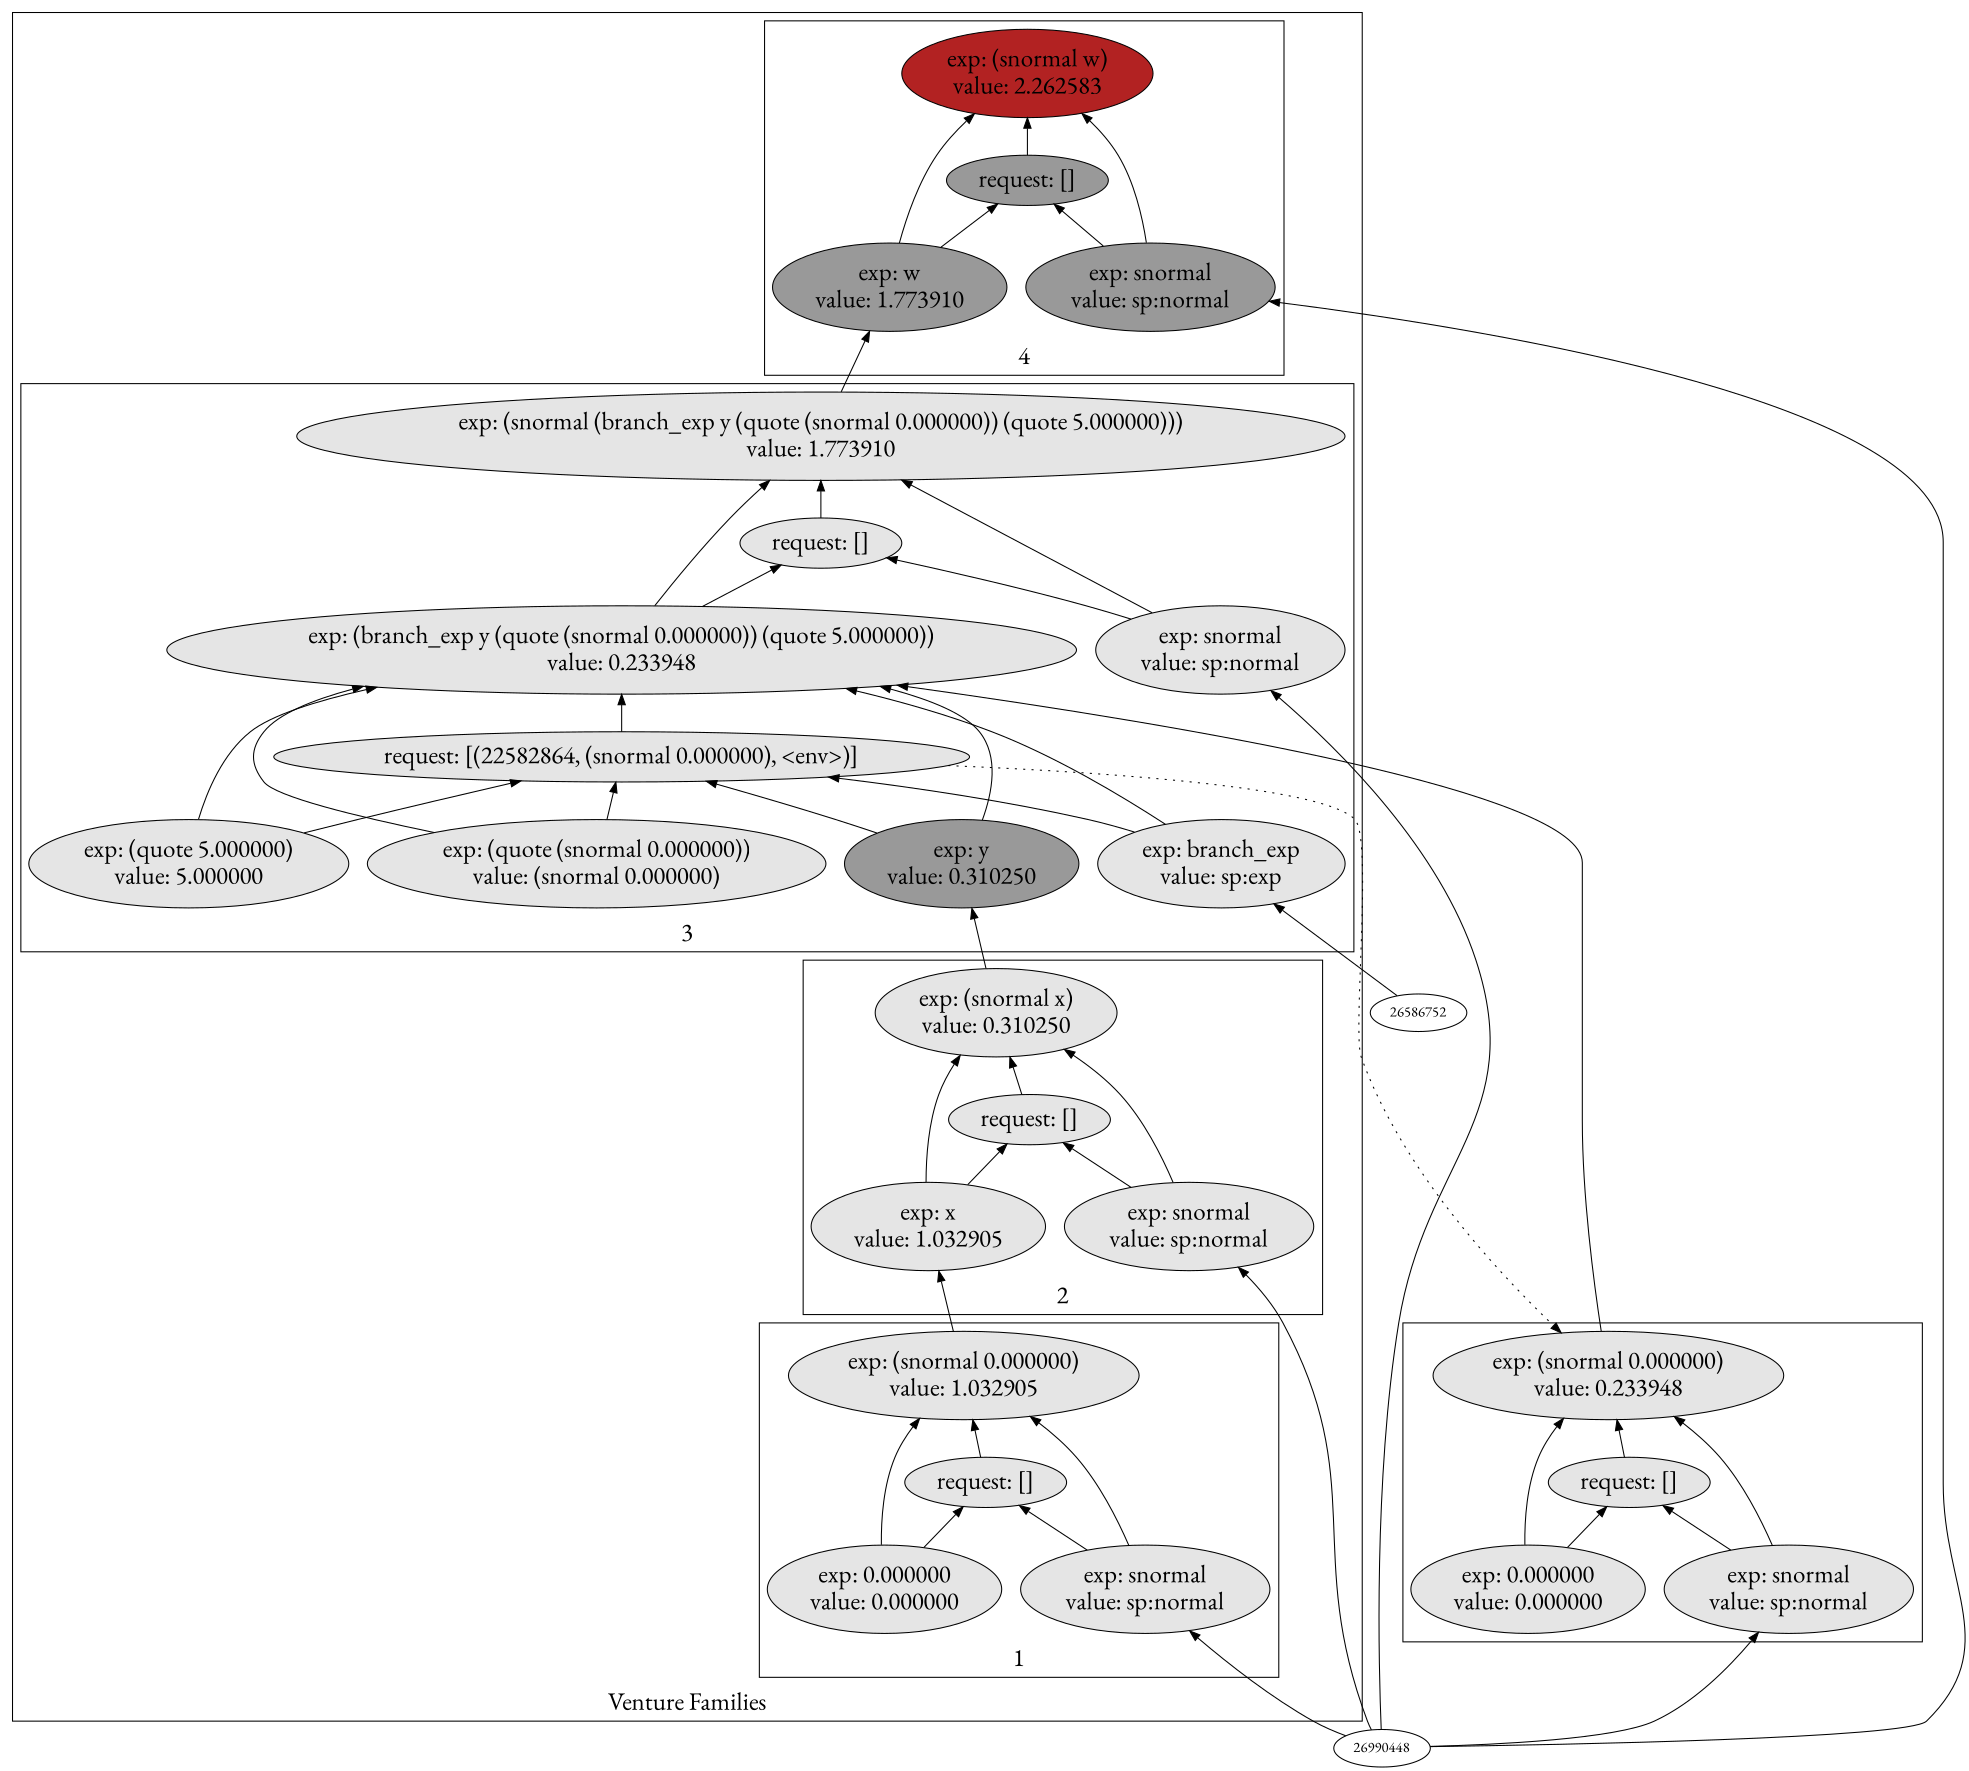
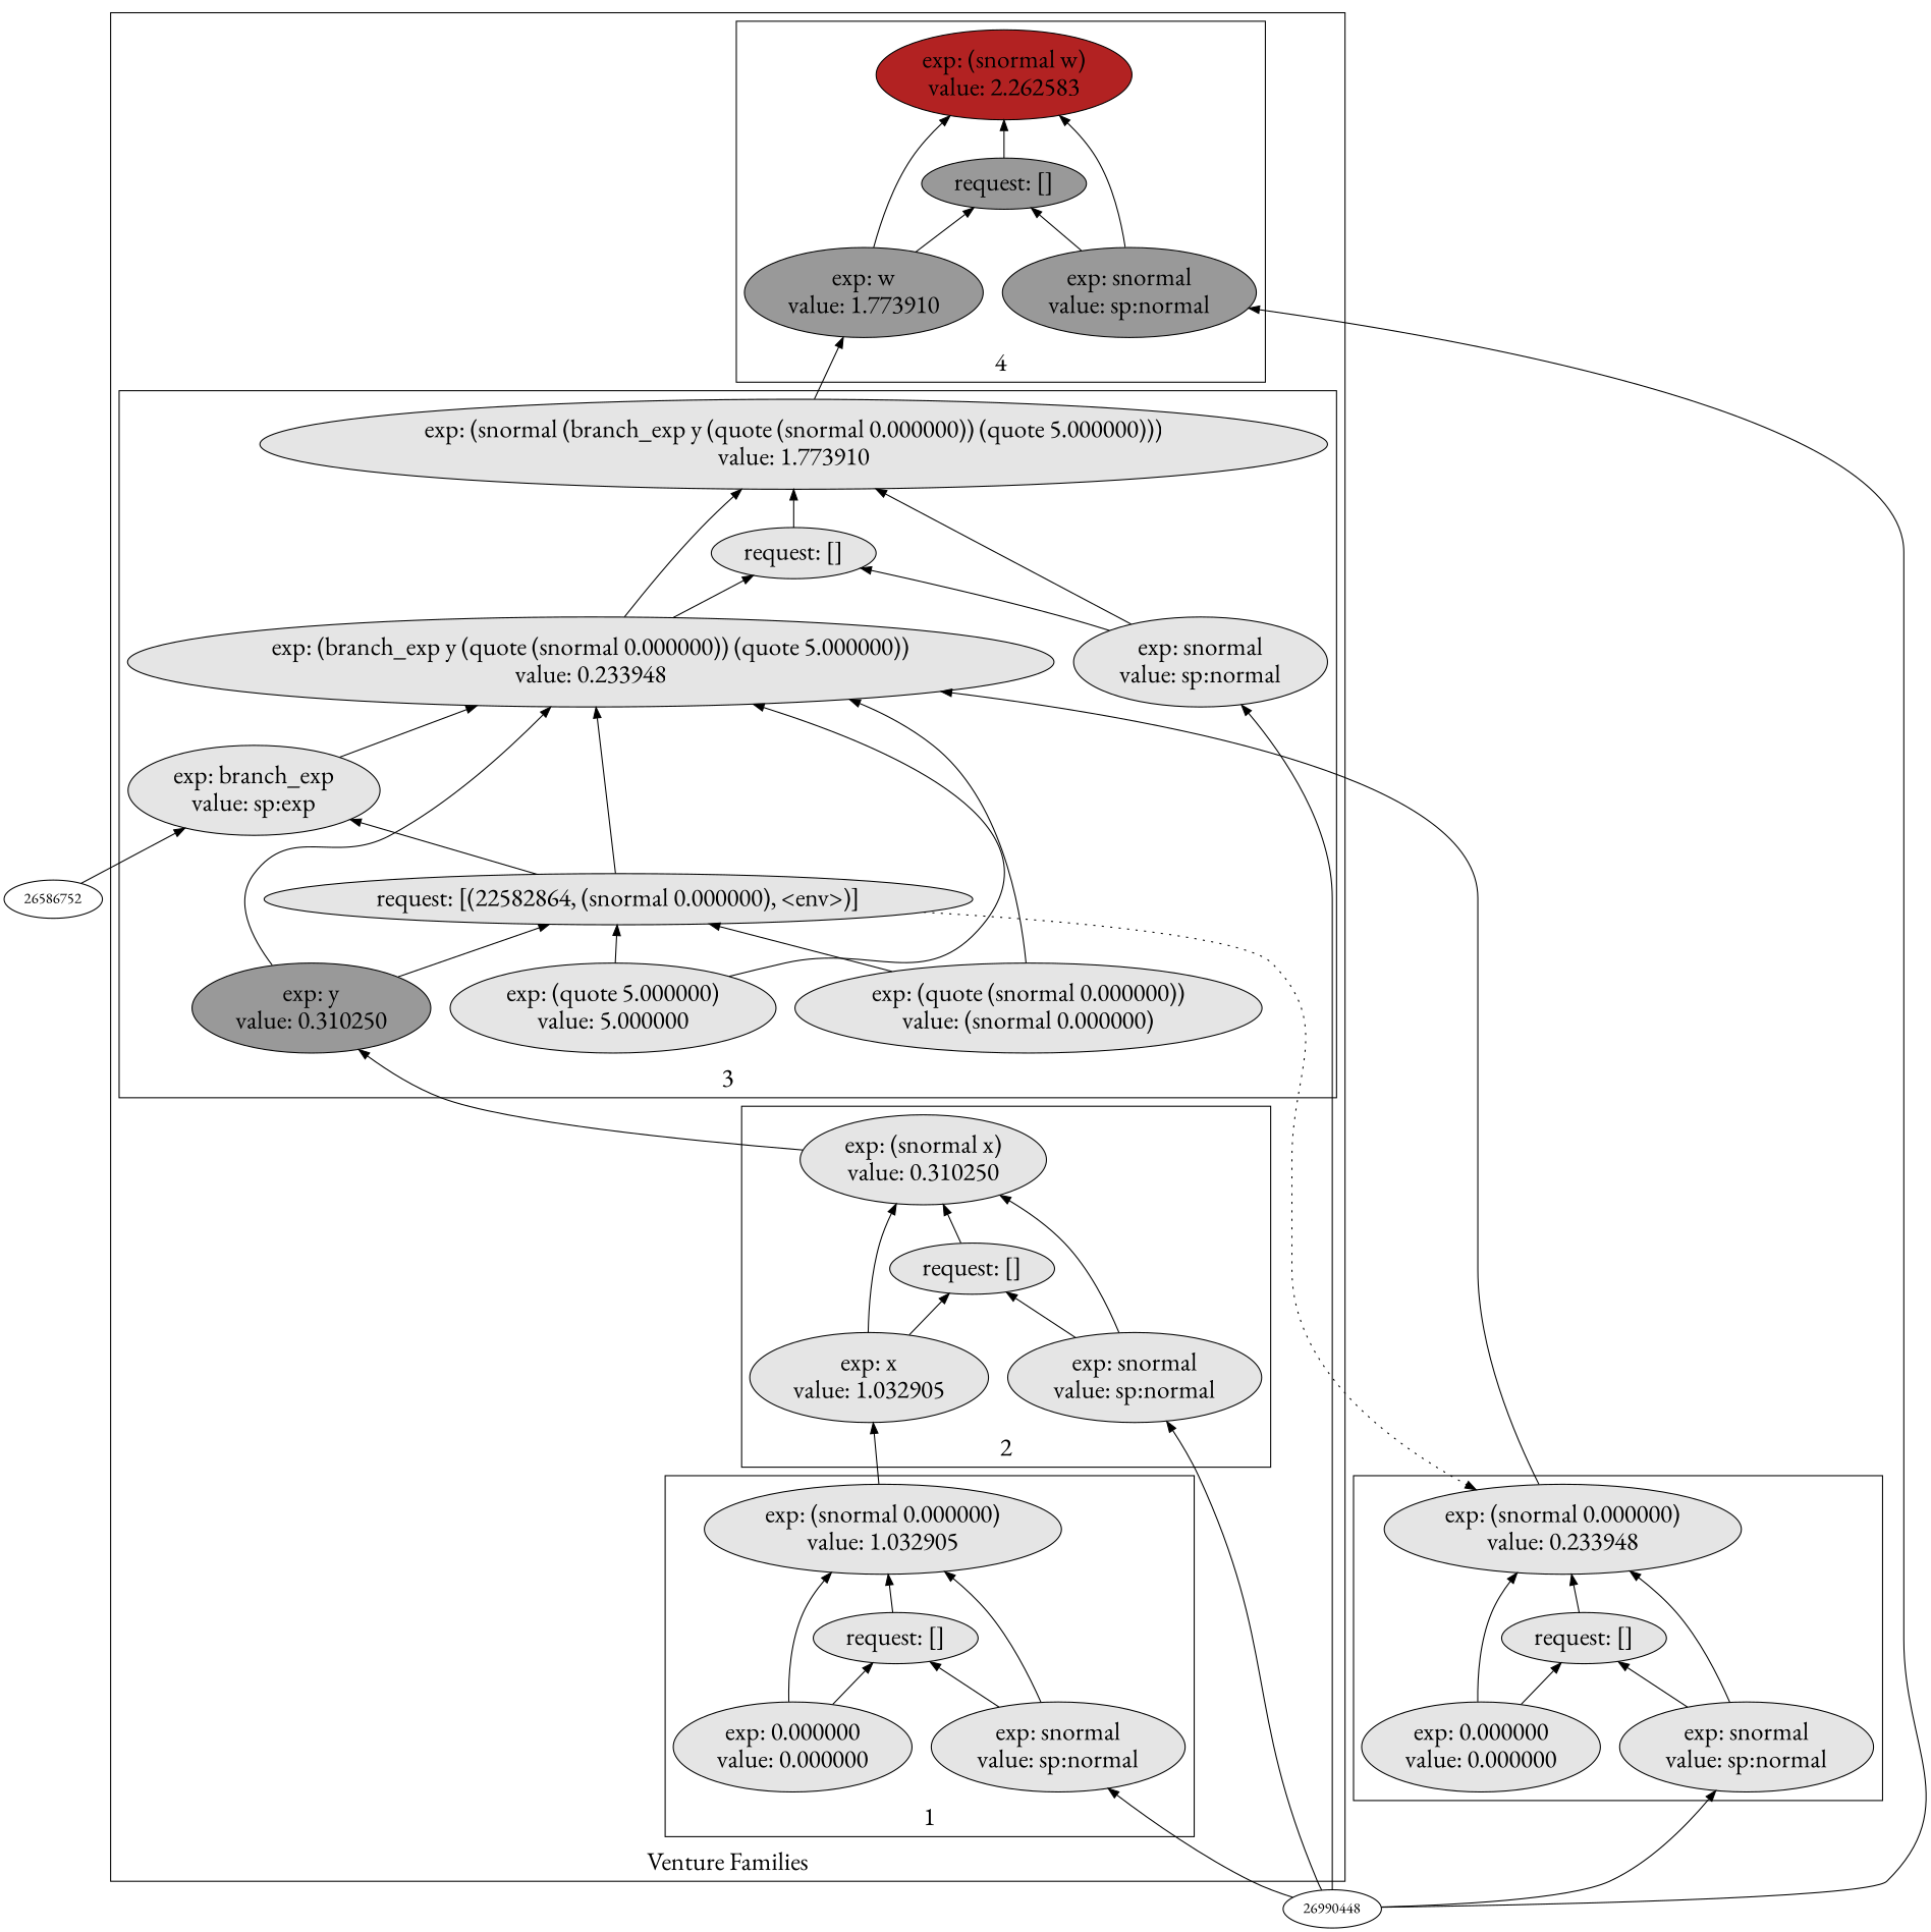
  digraph {
    fontname="EB Garamond"
    fontsize=24
    rankdir=BT
    node [fillcolor=grey90 fontname="EB Garamond" fontsize=24 shape=ellipse style=filled]
    edge [arrowhead=normal color=black constraint=true fontname="EB Garamond" style=solid]
    n1 [label="exp: (snormal 0.000000)\nvalue: 1.032905"]
    n2 [label="request: []"]
    n3 [label="exp: snormal\nvalue: sp:normal"]
    n4 [label="exp: 0.000000\nvalue: 0.000000"]
    n5 [label="exp: (snormal x)\nvalue: 0.310250"]
    n6 [label="request: []"]
    n7 [label="exp: snormal\nvalue: sp:normal"]
    n8 [label="exp: x\nvalue: 1.032905"]
    n9 [label="exp: (snormal (branch_exp y (quote (snormal 0.000000)) (quote 5.000000)))\nvalue: 1.773910"]
    n10 [label="request: []"]
    n11 [label="exp: snormal\nvalue: sp:normal"]
    n12 [label="exp: (branch_exp y (quote (snormal 0.000000)) (quote 5.000000))\nvalue: 0.233948"]
    n13 [label="request: [(22582864, (snormal 0.000000), <env>)]"]
    n14 [label="exp: branch_exp\nvalue: sp:exp"]
    n15 [fillcolor=grey60 label="exp: y\nvalue: 0.310250"]
    n16 [label="exp: (quote (snormal 0.000000))\nvalue: (snormal 0.000000)"]
    n17 [label="exp: (quote 5.000000)\nvalue: 5.000000"]
    n18 [fillcolor=firebrick label="exp: (snormal w)\nvalue: 2.262583"]
    n19 [fillcolor=grey60 label="request: []"]
    n20 [fillcolor=grey60 label="exp: snormal\nvalue: sp:normal"]
    n21 [fillcolor=grey60 label="exp: w\nvalue: 1.773910"]
    n22 [label="exp: (snormal 0.000000)\nvalue: 0.233948"]
    n23 [label="request: []"]
    n24 [label="exp: snormal\nvalue: sp:normal"]
    n25 [label="exp: 0.000000\nvalue: 0.000000"]
    26990448 [fillcolor="" fontsize="" shape="" style=""]
    26586752 [fillcolor="" fontsize="" shape="" style=""]
    subgraph cluster_1 {
      label="Venture Families"
      subgraph cluster_2 {
        label=1
        n1
        n2
        n3
        n4
      }
      subgraph cluster_3 {
        label=2
        n5
        n6
        n7
        n8
      }
      subgraph cluster_4 {
        label=3
        n9
        n10
        n11
        n12
        n13
        n14
        n15
        n16
        n17
      }
      subgraph cluster_5 {
        label=4
        n18
        n19
        n20
        n21
      }
    }
    subgraph cluster_6 {
      n22
      n23
      n24
      n25
    }
    n1 -> n8
    n2 -> n1
    n3 -> n1
    n3 -> n2
    n4 -> n1
    n4 -> n2
    n5 -> n15
    n6 -> n5
    n7 -> n5
    n7 -> n6
    n8 -> n5
    n8 -> n6
    n9 -> n21
    n10 -> n9
    n11 -> n9
    n11 -> n10
    n12 -> n9
    n12 -> n10
    n13 -> n12
    n13 -> n22 [constraint=false style=dotted]
    n14 -> n12
-   n14 -> n13
+   n13 -> n14
    n15 -> n12
    n15 -> n13
    n16 -> n12
    n16 -> n13
    n17 -> n12
    n17 -> n13
    n19 -> n18
    n20 -> n18
    n20 -> n19
    n21 -> n18
    n21 -> n19
    n22 -> n12
    n23 -> n22
    n24 -> n22
    n24 -> n23
    n25 -> n22
    n25 -> n23
    26990448 -> n3
    26990448 -> n7
    26990448 -> n11
    26990448 -> n20
    26990448 -> n24
    26586752 -> n14
  }
